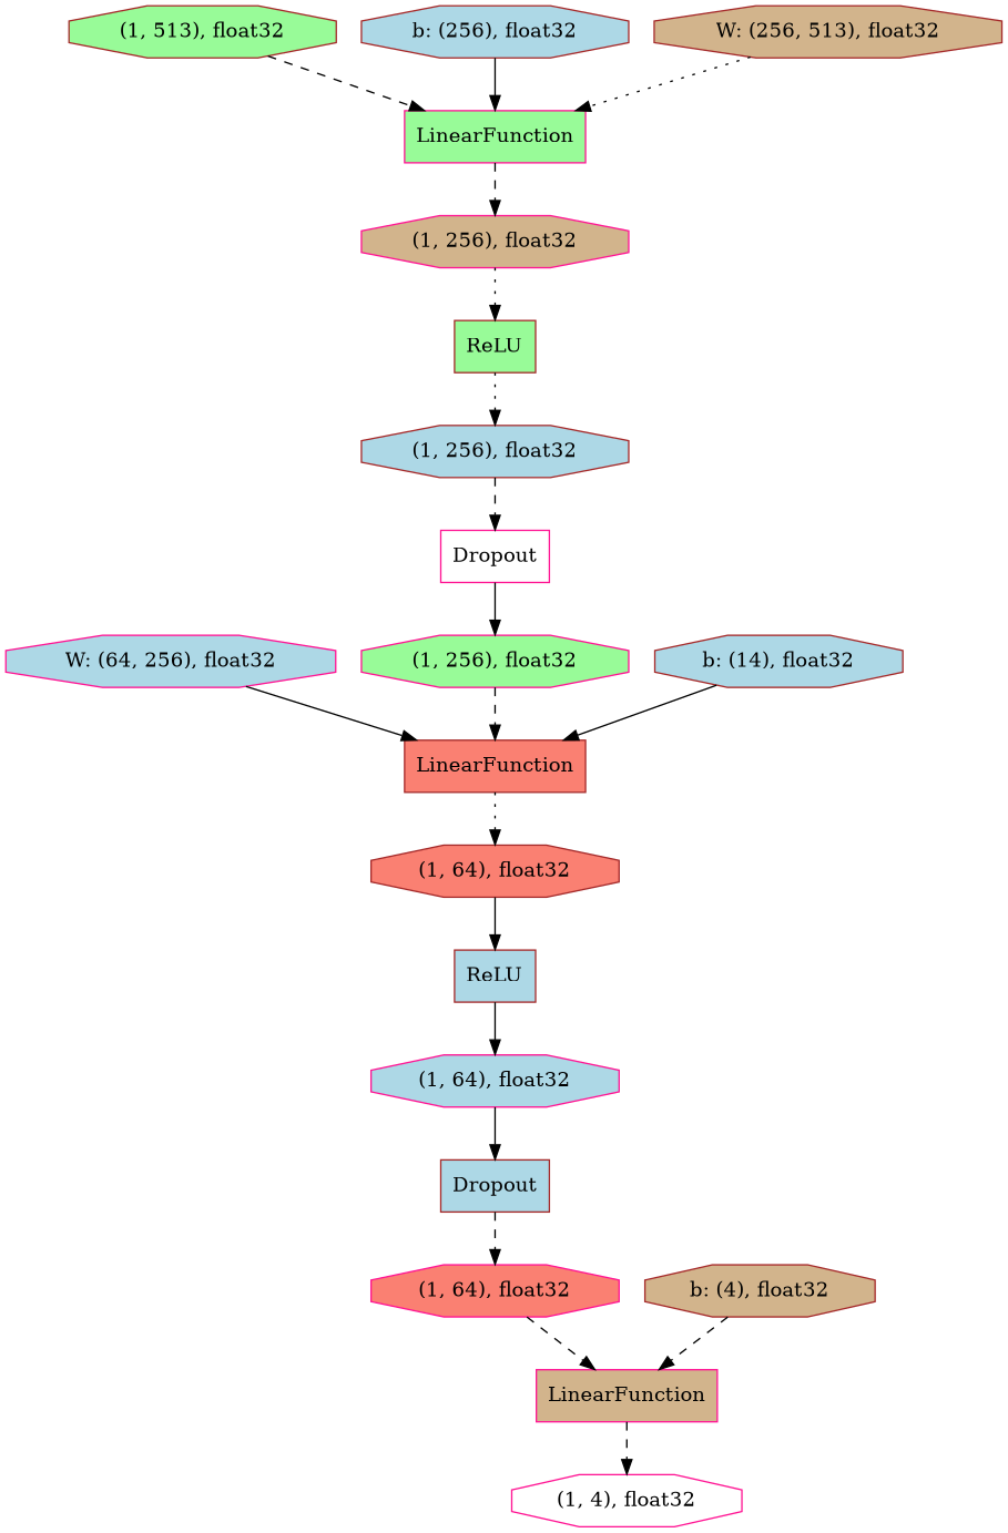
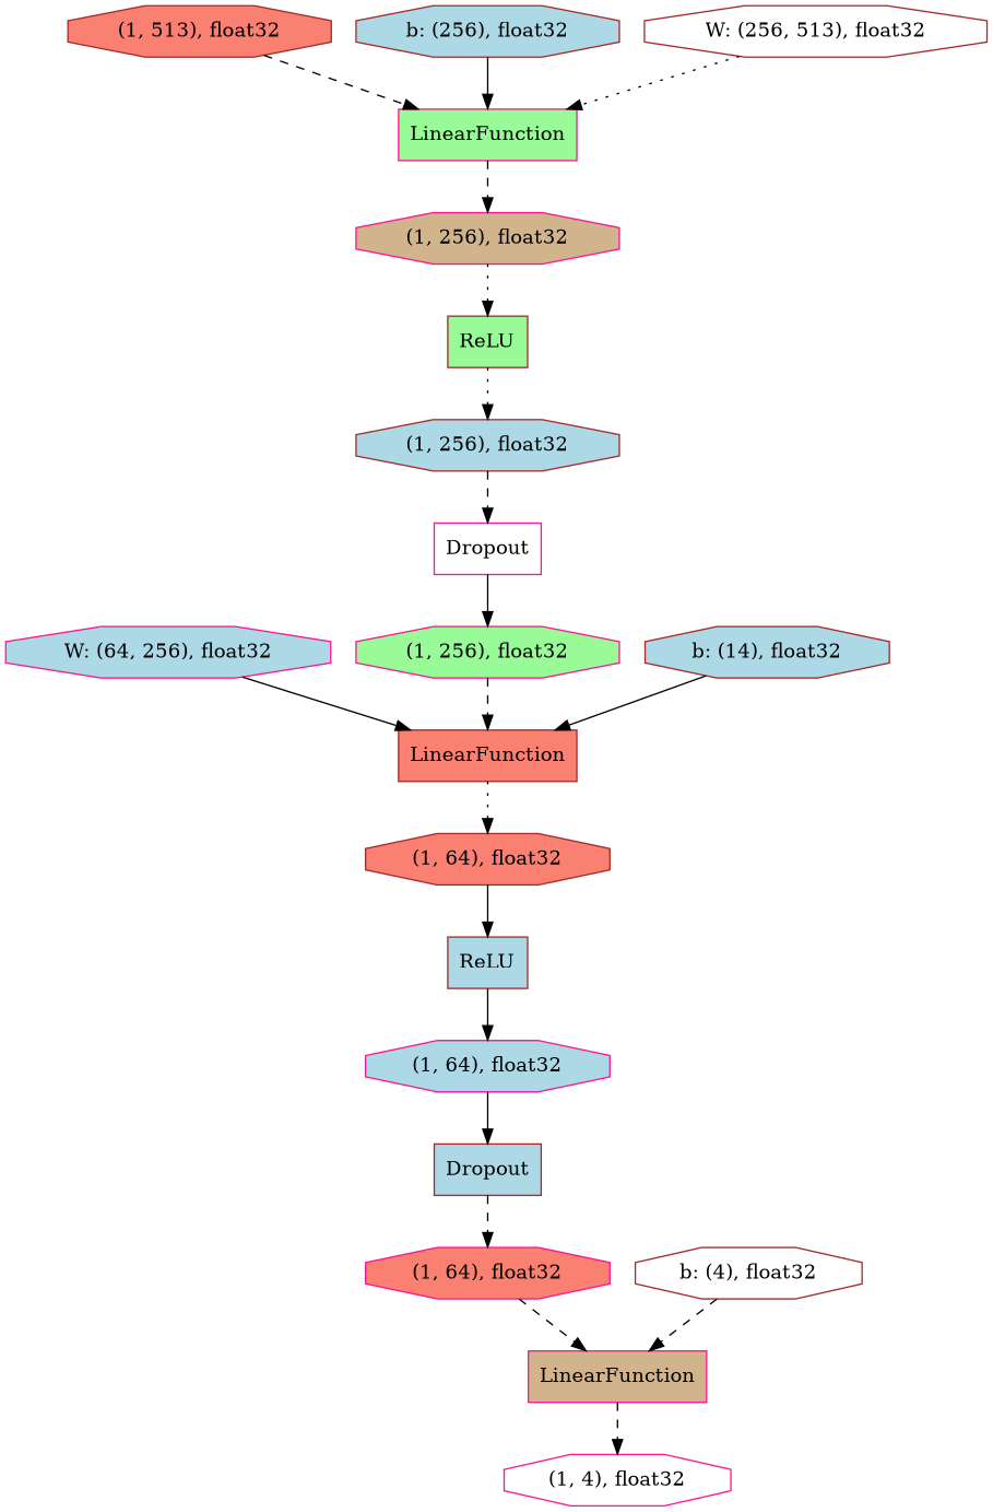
  digraph {
    rankdir=TB
    node [color=brown fillcolor=lightblue shape=octagon style=filled]
    edge [style=dashed]
    n1 [color=deeppink label="W: (64, 256), float32"]
    n2 [fillcolor=salmon label=LinearFunction shape=record]
    n3 [fillcolor=salmon label="(1, 64), float32"]
    n4 [color=deeppink fillcolor=palegreen label="(1, 256), float32"]
-   n5 [fillcolor=palegreen label="(1, 513), float32"]
+   n5 [fillcolor=salmon label="(1, 513), float32"]
    n6 [color=deeppink fillcolor=palegreen label=LinearFunction shape=record]
    n7 [color=deeppink fillcolor=tan label="(1, 256), float32"]
    n8 [label=Dropout shape=record]
    n9 [color=deeppink fillcolor=salmon label="(1, 64), float32"]
    n10 [color=deeppink fillcolor=tan label=LinearFunction shape=record]
    n11 [label=ReLU shape=record]
    n12 [color=deeppink label="(1, 64), float32"]
    n13 [label="b: (14), float32"]
    n14 [fillcolor=palegreen label=ReLU shape=record]
    n15 [label="(1, 256), float32"]
    n16 [color=deeppink fillcolor=white label=Dropout shape=record]
    n17 [color=deeppink fillcolor=white label="(1, 4), float32"]
-   n18 [fillcolor=tan label="b: (4), float32"]
+   n18 [fillcolor=white label="b: (4), float32"]
    n19 [label="b: (256), float32"]
-   n20 [fillcolor=tan label="W: (256, 513), float32"]
+   n20 [fillcolor=white label="W: (256, 513), float32"]
    n1 -> n2 [style=solid]
    n2 -> n3 [style=dotted]
    n3 -> n11 [style=solid]
    n4 -> n2
    n5 -> n6
    n6 -> n7
    n7 -> n14 [style=dotted]
    n8 -> n9
    n9 -> n10
    n10 -> n17
    n11 -> n12 [style=solid]
    n12 -> n8 [style=solid]
    n13 -> n2 [style=solid]
    n14 -> n15 [style=dotted]
    n15 -> n16
    n16 -> n4 [style=solid]
    n18 -> n10
    n19 -> n6 [style=solid]
    n20 -> n6 [style=dotted]
  }
